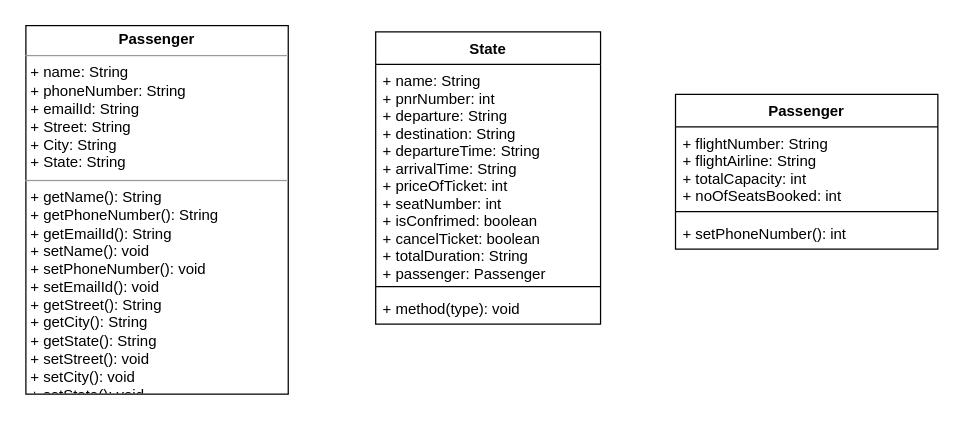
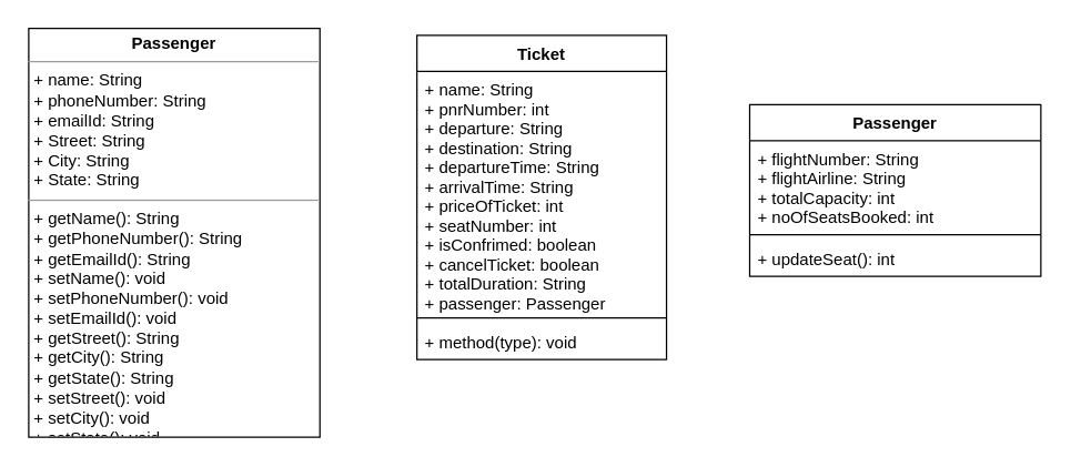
  <mxCell id="0" />
  <mxCell id="1" parent="0" />
  <mxCell id="2" value="&lt;p style=&quot;margin: 0px ; margin-top: 4px ; text-align: center&quot;&gt;&lt;b&gt;Passenger&lt;/b&gt;&lt;/p&gt;&lt;hr size=&quot;1&quot;&gt;&lt;p style=&quot;margin: 0px ; margin-left: 4px&quot;&gt;+ name&lt;span&gt;: String&lt;/span&gt;&lt;/p&gt;&lt;p style=&quot;margin: 0px ; margin-left: 4px&quot;&gt;&lt;span&gt;+ phoneNumber: String&lt;/span&gt;&lt;/p&gt;&lt;p style=&quot;margin: 0px ; margin-left: 4px&quot;&gt;&lt;span&gt;+ emailId: String&lt;/span&gt;&lt;/p&gt;&lt;p style=&quot;margin: 0px ; margin-left: 4px&quot;&gt;+ Street: String&lt;br style=&quot;padding: 0px ; margin: 0px&quot;&gt;+ City: String&lt;br style=&quot;padding: 0px ; margin: 0px&quot;&gt;+ State: String&lt;span&gt;&lt;br&gt;&lt;/span&gt;&lt;/p&gt;&lt;hr size=&quot;1&quot;&gt;&lt;p style=&quot;margin: 0px ; margin-left: 4px&quot;&gt;+ getName(): String&lt;/p&gt;&lt;p style=&quot;margin: 0px ; margin-left: 4px&quot;&gt;+ getPhoneNumber(): String&lt;/p&gt;&lt;p style=&quot;margin: 0px ; margin-left: 4px&quot;&gt;+ getEmailId(): String&lt;/p&gt;&lt;p style=&quot;margin: 0px 0px 0px 4px&quot;&gt;+ setName(): void&lt;/p&gt;&lt;p style=&quot;margin: 0px 0px 0px 4px&quot;&gt;+ setPhoneNumber(): void&lt;/p&gt;&lt;p style=&quot;margin: 0px 0px 0px 4px&quot;&gt;+ setEmailId(): void&lt;/p&gt;&lt;p style=&quot;margin: 0px 0px 0px 4px&quot;&gt;+ getStreet(): String&lt;br style=&quot;padding: 0px ; margin: 0px&quot;&gt;+ getCity(): String&lt;br style=&quot;padding: 0px ; margin: 0px&quot;&gt;+ getState(): String&lt;br style=&quot;padding: 0px ; margin: 0px&quot;&gt;+ setStreet(): void&lt;br style=&quot;padding: 0px ; margin: 0px&quot;&gt;+ setCity(): void&lt;br style=&quot;padding: 0px ; margin: 0px&quot;&gt;+ setState(): void&lt;br&gt;&lt;/p&gt;" style="verticalAlign=top;align=left;overflow=fill;fontSize=12;fontFamily=Helvetica;html=1;" vertex="1" parent="1"><mxGeometry x="20" y="20" width="210" height="295" as="geometry" /></mxCell>
- <mxCell id="3" value="State" style="swimlane;fontStyle=1;align=center;verticalAlign=top;childLayout=stackLayout;horizontal=1;startSize=26;horizontalStack=0;resizeParent=1;resizeParentMax=0;resizeLast=0;collapsible=1;marginBottom=0;" vertex="1" parent="1"><mxGeometry x="300" y="25" width="180" height="234" as="geometry" /></mxCell>
+ <mxCell id="3" value="Ticket" style="swimlane;fontStyle=1;align=center;verticalAlign=top;childLayout=stackLayout;horizontal=1;startSize=26;horizontalStack=0;resizeParent=1;resizeParentMax=0;resizeLast=0;collapsible=1;marginBottom=0;" vertex="1" parent="1"><mxGeometry x="300" y="25" width="180" height="234" as="geometry" /></mxCell>
  <mxCell id="4" value="+ name: String&#10;+ pnrNumber: int&#10;+ departure: String&#10;+ destination: String&#10;+ departureTime: String&#10;+ arrivalTime: String&#10;+ priceOfTicket: int&#10;+ seatNumber: int&#10;+ isConfrimed: boolean&#10;+ cancelTicket: boolean&#10;+ totalDuration: String&#10;+ passenger: Passenger" style="text;strokeColor=none;fillColor=none;align=left;verticalAlign=top;spacingLeft=4;spacingRight=4;overflow=hidden;rotatable=0;points=[[0,0.5],[1,0.5]];portConstraint=eastwest;" vertex="1" parent="3"><mxGeometry y="26" width="180" height="174" as="geometry" /></mxCell>
  <mxCell id="5" value="" style="line;strokeWidth=1;fillColor=none;align=left;verticalAlign=middle;spacingTop=-1;spacingLeft=3;spacingRight=3;rotatable=0;labelPosition=right;points=[];portConstraint=eastwest;" vertex="1" parent="3"><mxGeometry y="200" width="180" height="8" as="geometry" /></mxCell>
  <mxCell id="6" value="+ method(type): void" style="text;strokeColor=none;fillColor=none;align=left;verticalAlign=top;spacingLeft=4;spacingRight=4;overflow=hidden;rotatable=0;points=[[0,0.5],[1,0.5]];portConstraint=eastwest;" vertex="1" parent="3"><mxGeometry y="208" width="180" height="26" as="geometry" /></mxCell>
  <mxCell id="7" value="Passenger" style="swimlane;fontStyle=1;align=center;verticalAlign=top;childLayout=stackLayout;horizontal=1;startSize=26;horizontalStack=0;resizeParent=1;resizeParentMax=0;resizeLast=0;collapsible=1;marginBottom=0;" vertex="1" parent="1"><mxGeometry x="540" y="75" width="210" height="124" as="geometry" /></mxCell>
  <mxCell id="8" value="+ flightNumber: String&#10;+ flightAirline: String&#10;+ totalCapacity: int&#10;+ noOfSeatsBooked: int" style="text;strokeColor=none;fillColor=none;align=left;verticalAlign=top;spacingLeft=4;spacingRight=4;overflow=hidden;rotatable=0;points=[[0,0.5],[1,0.5]];portConstraint=eastwest;" vertex="1" parent="7"><mxGeometry y="26" width="210" height="64" as="geometry" /></mxCell>
  <mxCell id="9" value="" style="line;strokeWidth=1;fillColor=none;align=left;verticalAlign=middle;spacingTop=-1;spacingLeft=3;spacingRight=3;rotatable=0;labelPosition=right;points=[];portConstraint=eastwest;" vertex="1" parent="7"><mxGeometry y="90" width="210" height="8" as="geometry" /></mxCell>
- <mxCell id="10" value="+ setPhoneNumber(): int" style="text;strokeColor=none;fillColor=none;align=left;verticalAlign=top;spacingLeft=4;spacingRight=4;overflow=hidden;rotatable=0;points=[[0,0.5],[1,0.5]];portConstraint=eastwest;" vertex="1" parent="7"><mxGeometry y="98" width="210" height="26" as="geometry" /></mxCell>
+ <mxCell id="10" value="+ updateSeat(): int" style="text;strokeColor=none;fillColor=none;align=left;verticalAlign=top;spacingLeft=4;spacingRight=4;overflow=hidden;rotatable=0;points=[[0,0.5],[1,0.5]];portConstraint=eastwest;" vertex="1" parent="7"><mxGeometry y="98" width="210" height="26" as="geometry" /></mxCell>
